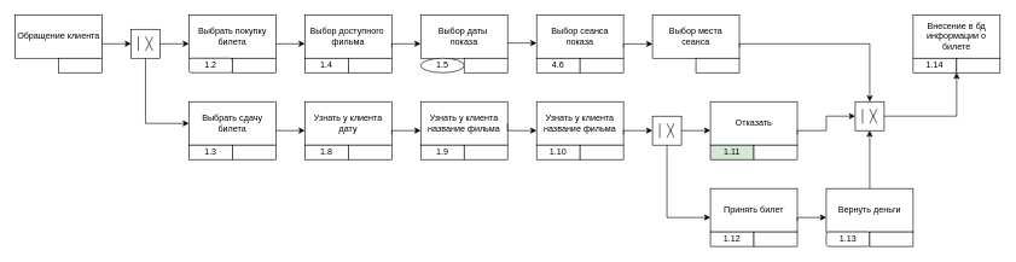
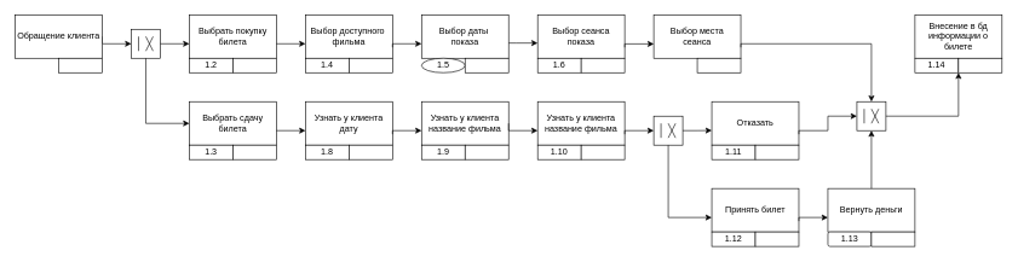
  <mxCell id="0" />
  <mxCell id="1" parent="0" />
  <mxCell id="2" value="Выбрать покупку &#10;билета" style="group" vertex="1" connectable="0" parent="1"><mxGeometry x="260" y="20" width="120" height="80" as="geometry" /></mxCell>
  <mxCell id="3" value="Выбрать покупку&lt;br&gt;билета" style="whiteSpace=wrap;html=1;rounded=0;" vertex="1" parent="2"><mxGeometry width="120" height="60" as="geometry" /></mxCell>
- <mxCell id="4" value="1.2" style="whiteSpace=wrap;html=1;rounded=1;" vertex="1" parent="2"><mxGeometry y="60" width="60" height="20" as="geometry" /></mxCell>
+ <mxCell id="4" value="1.2" style="rounded=0;whiteSpace=wrap;html=1;" vertex="1" parent="2"><mxGeometry y="60" width="60" height="20" as="geometry" /></mxCell>
  <mxCell id="5" value="" style="rounded=0;whiteSpace=wrap;html=1;" vertex="1" parent="2"><mxGeometry x="60" y="60" width="60" height="20" as="geometry" /></mxCell>
  <mxCell id="6" style="edgeStyle=orthogonalEdgeStyle;rounded=0;orthogonalLoop=1;jettySize=auto;html=1;exitX=1;exitY=0.5;exitDx=0;exitDy=0;entryX=0;entryY=0.5;entryDx=0;entryDy=0;" edge="1" parent="1" source="7" target="10"><mxGeometry relative="1" as="geometry"><Array as="points"><mxPoint x="140" y="60" /><mxPoint x="180" y="60" /></Array></mxGeometry></mxCell>
  <mxCell id="7" value="Обращение клиента" style="rounded=0;whiteSpace=wrap;html=1;" vertex="1" parent="1"><mxGeometry x="20" y="20" width="120" height="60" as="geometry" /></mxCell>
  <mxCell id="8" value="" style="rounded=0;whiteSpace=wrap;html=1;" vertex="1" parent="1"><mxGeometry x="80" y="80" width="60" height="20" as="geometry" /></mxCell>
  <mxCell id="9" value="" style="group" vertex="1" connectable="0" parent="1"><mxGeometry x="180" y="40" width="40" height="40" as="geometry" /></mxCell>
  <mxCell id="10" value="" style="rounded=0;whiteSpace=wrap;html=1;" vertex="1" parent="9"><mxGeometry width="40" height="40" as="geometry" /></mxCell>
  <mxCell id="11" value="" style="shape=umlDestroy;" vertex="1" parent="9"><mxGeometry x="20" y="10" width="10" height="20" as="geometry" /></mxCell>
  <mxCell id="12" value="" style="endArrow=none;html=1;" edge="1" parent="9"><mxGeometry width="50" height="50" relative="1" as="geometry"><mxPoint x="10" y="30" as="sourcePoint" /><mxPoint x="10" y="10" as="targetPoint" /></mxGeometry></mxCell>
  <mxCell id="13" style="edgeStyle=orthogonalEdgeStyle;rounded=0;orthogonalLoop=1;jettySize=auto;html=1;" edge="1" parent="1" source="10"><mxGeometry relative="1" as="geometry"><mxPoint x="260" y="60" as="targetPoint" /><Array as="points"><mxPoint x="260" y="60" /></Array></mxGeometry></mxCell>
  <mxCell id="14" value="Выбрать сдачу &#10;билета" style="group" vertex="1" connectable="0" parent="1"><mxGeometry x="260" y="140" width="120" height="80" as="geometry" /></mxCell>
  <mxCell id="15" value="Выбрать сдачу билета" style="whiteSpace=wrap;html=1;rounded=0;" vertex="1" parent="14"><mxGeometry width="120" height="60" as="geometry" /></mxCell>
  <mxCell id="16" value="1.3" style="rounded=0;whiteSpace=wrap;html=1;" vertex="1" parent="14"><mxGeometry y="60" width="60" height="20" as="geometry" /></mxCell>
  <mxCell id="17" value="" style="rounded=0;whiteSpace=wrap;html=1;" vertex="1" parent="14"><mxGeometry x="60" y="60" width="60" height="20" as="geometry" /></mxCell>
  <mxCell id="18" style="edgeStyle=orthogonalEdgeStyle;rounded=0;orthogonalLoop=1;jettySize=auto;html=1;entryX=0;entryY=0.5;entryDx=0;entryDy=0;" edge="1" parent="1" source="10" target="15"><mxGeometry relative="1" as="geometry"><mxPoint x="250" y="160" as="targetPoint" /><Array as="points"><mxPoint x="200" y="170" /></Array></mxGeometry></mxCell>
  <mxCell id="19" value="Выбрать покупку &#10;билета" style="group" vertex="1" connectable="0" parent="1"><mxGeometry x="420" y="20" width="120" height="80" as="geometry" /></mxCell>
  <mxCell id="20" value="Выбор доступного&amp;nbsp;&lt;br&gt;фильма" style="whiteSpace=wrap;html=1;rounded=0;" vertex="1" parent="19"><mxGeometry width="120" height="60" as="geometry" /></mxCell>
  <mxCell id="21" value="1.4" style="rounded=0;whiteSpace=wrap;html=1;" vertex="1" parent="19"><mxGeometry y="60" width="60" height="20" as="geometry" /></mxCell>
  <mxCell id="22" value="" style="rounded=0;whiteSpace=wrap;html=1;" vertex="1" parent="19"><mxGeometry x="60" y="60" width="60" height="20" as="geometry" /></mxCell>
  <mxCell id="23" style="edgeStyle=orthogonalEdgeStyle;rounded=0;orthogonalLoop=1;jettySize=auto;html=1;" edge="1" parent="1" source="3"><mxGeometry relative="1" as="geometry"><mxPoint x="420" y="60" as="targetPoint" /><Array as="points"><mxPoint x="420" y="60" /></Array></mxGeometry></mxCell>
  <mxCell id="24" value="Выбрать покупку &#10;билета" style="group" vertex="1" connectable="0" parent="1"><mxGeometry x="580" y="20" width="120" height="80" as="geometry" /></mxCell>
  <mxCell id="25" value="Выбор даты&amp;nbsp;&lt;br&gt;показа" style="whiteSpace=wrap;html=1;rounded=0;" vertex="1" parent="24"><mxGeometry width="120" height="60" as="geometry" /></mxCell>
  <mxCell id="26" value="1.5" style="ellipse;whiteSpace=wrap;html=1;" vertex="1" parent="24"><mxGeometry y="60" width="60" height="20" as="geometry" /></mxCell>
  <mxCell id="27" value="" style="rounded=0;whiteSpace=wrap;html=1;" vertex="1" parent="24"><mxGeometry x="60" y="60" width="60" height="20" as="geometry" /></mxCell>
  <mxCell id="28" style="edgeStyle=orthogonalEdgeStyle;rounded=0;orthogonalLoop=1;jettySize=auto;html=1;exitX=1;exitY=0.75;exitDx=0;exitDy=0;" edge="1" parent="1" source="20"><mxGeometry relative="1" as="geometry"><mxPoint x="580" y="60" as="targetPoint" /><Array as="points"><mxPoint x="540" y="60" /><mxPoint x="580" y="60" /></Array></mxGeometry></mxCell>
  <mxCell id="29" value="Выбрать покупку &#10;билета" style="group" vertex="1" connectable="0" parent="1"><mxGeometry x="740" y="20" width="120" height="80" as="geometry" /></mxCell>
  <mxCell id="30" value="Выбор сеанса показа" style="whiteSpace=wrap;html=1;rounded=0;" vertex="1" parent="29"><mxGeometry width="120" height="60" as="geometry" /></mxCell>
- <mxCell id="31" value="4.6" style="rounded=0;whiteSpace=wrap;html=1;" vertex="1" parent="29"><mxGeometry y="60" width="60" height="20" as="geometry" /></mxCell>
+ <mxCell id="31" value="1.6" style="rounded=0;whiteSpace=wrap;html=1;" vertex="1" parent="29"><mxGeometry y="60" width="60" height="20" as="geometry" /></mxCell>
  <mxCell id="32" value="" style="rounded=0;whiteSpace=wrap;html=1;" vertex="1" parent="29"><mxGeometry x="60" y="60" width="60" height="20" as="geometry" /></mxCell>
  <mxCell id="33" style="edgeStyle=orthogonalEdgeStyle;rounded=0;orthogonalLoop=1;jettySize=auto;html=1;entryX=0;entryY=0.65;entryDx=0;entryDy=0;entryPerimeter=0;" edge="1" parent="1" source="25" target="30"><mxGeometry relative="1" as="geometry"><Array as="points"><mxPoint x="710" y="59" /><mxPoint x="710" y="59" /></Array></mxGeometry></mxCell>
  <mxCell id="34" value="Выбрать покупку &#10;билета" style="group" vertex="1" connectable="0" parent="1"><mxGeometry x="900" y="20" width="120" height="80" as="geometry" /></mxCell>
  <mxCell id="35" value="Выбор места &lt;br&gt;сеанса" style="whiteSpace=wrap;html=1;rounded=0;" vertex="1" parent="34"><mxGeometry width="120" height="60" as="geometry" /></mxCell>
  <mxCell id="36" value="" style="rounded=0;whiteSpace=wrap;html=1;" vertex="1" parent="34"><mxGeometry x="60" y="60" width="60" height="20" as="geometry" /></mxCell>
  <mxCell id="37" style="edgeStyle=orthogonalEdgeStyle;rounded=0;orthogonalLoop=1;jettySize=auto;html=1;exitX=1;exitY=0.75;exitDx=0;exitDy=0;entryX=0.001;entryY=0.67;entryDx=0;entryDy=0;entryPerimeter=0;" edge="1" parent="1" source="30" target="35"><mxGeometry relative="1" as="geometry"><Array as="points"><mxPoint x="860" y="60" /><mxPoint x="900" y="60" /></Array></mxGeometry></mxCell>
  <mxCell id="38" value="Выбрать сдачу &#10;билета" style="group" vertex="1" connectable="0" parent="1"><mxGeometry x="420" y="140" width="120" height="80" as="geometry" /></mxCell>
  <mxCell id="39" value="Узнать у клиента&lt;br&gt;дату" style="whiteSpace=wrap;html=1;rounded=0;" vertex="1" parent="38"><mxGeometry width="120" height="60" as="geometry" /></mxCell>
  <mxCell id="40" value="1.8" style="rounded=0;whiteSpace=wrap;html=1;" vertex="1" parent="38"><mxGeometry y="60" width="60" height="20" as="geometry" /></mxCell>
  <mxCell id="41" value="" style="rounded=0;whiteSpace=wrap;html=1;" vertex="1" parent="38"><mxGeometry x="60" y="60" width="60" height="20" as="geometry" /></mxCell>
  <mxCell id="42" value="Выбрать сдачу &#10;билета" style="group" vertex="1" connectable="0" parent="1"><mxGeometry x="580" y="140" width="120" height="80" as="geometry" /></mxCell>
  <mxCell id="43" value="Узнать у клиента&lt;br&gt;название фильма" style="whiteSpace=wrap;html=1;rounded=0;" vertex="1" parent="42"><mxGeometry width="120" height="60" as="geometry" /></mxCell>
  <mxCell id="44" value="1.9" style="rounded=0;whiteSpace=wrap;html=1;" vertex="1" parent="42"><mxGeometry y="60" width="60" height="20" as="geometry" /></mxCell>
  <mxCell id="45" value="" style="rounded=0;whiteSpace=wrap;html=1;" vertex="1" parent="42"><mxGeometry x="60" y="60" width="60" height="20" as="geometry" /></mxCell>
  <mxCell id="46" style="edgeStyle=orthogonalEdgeStyle;rounded=0;orthogonalLoop=1;jettySize=auto;html=1;" edge="1" parent="1"><mxGeometry relative="1" as="geometry"><mxPoint x="380" y="180" as="sourcePoint" /><mxPoint x="420" y="180" as="targetPoint" /><Array as="points"><mxPoint x="380" y="180" /><mxPoint x="420" y="180" /></Array></mxGeometry></mxCell>
  <mxCell id="47" style="edgeStyle=orthogonalEdgeStyle;rounded=0;orthogonalLoop=1;jettySize=auto;html=1;exitX=1;exitY=0.75;exitDx=0;exitDy=0;" edge="1" parent="1" source="39"><mxGeometry relative="1" as="geometry"><mxPoint x="580" y="180" as="targetPoint" /><Array as="points"><mxPoint x="540" y="180" /><mxPoint x="580" y="180" /></Array></mxGeometry></mxCell>
  <mxCell id="48" value="Выбрать сдачу &#10;билета" style="group" vertex="1" connectable="0" parent="1"><mxGeometry x="740" y="140" width="120" height="80" as="geometry" /></mxCell>
  <mxCell id="49" value="Узнать у клиента&lt;br&gt;название фильма" style="whiteSpace=wrap;html=1;rounded=0;" vertex="1" parent="48"><mxGeometry width="120" height="60" as="geometry" /></mxCell>
  <mxCell id="50" value="1.10" style="rounded=0;whiteSpace=wrap;html=1;" vertex="1" parent="48"><mxGeometry y="60" width="60" height="20" as="geometry" /></mxCell>
  <mxCell id="51" value="" style="rounded=0;whiteSpace=wrap;html=1;" vertex="1" parent="48"><mxGeometry x="60" y="60" width="60" height="20" as="geometry" /></mxCell>
  <mxCell id="52" style="edgeStyle=orthogonalEdgeStyle;rounded=0;orthogonalLoop=1;jettySize=auto;html=1;exitX=1;exitY=0.5;exitDx=0;exitDy=0;" edge="1" parent="1" source="43" target="49"><mxGeometry relative="1" as="geometry"><Array as="points"><mxPoint x="700" y="180" /></Array></mxGeometry></mxCell>
  <mxCell id="53" value="" style="group" vertex="1" connectable="0" parent="1"><mxGeometry x="900" y="160" width="40" height="40" as="geometry" /></mxCell>
  <mxCell id="54" value="" style="rounded=0;whiteSpace=wrap;html=1;" vertex="1" parent="53"><mxGeometry width="40" height="40" as="geometry" /></mxCell>
  <mxCell id="55" value="" style="shape=umlDestroy;" vertex="1" parent="53"><mxGeometry x="20" y="10" width="10" height="20" as="geometry" /></mxCell>
  <mxCell id="56" value="" style="endArrow=none;html=1;" edge="1" parent="53"><mxGeometry width="50" height="50" relative="1" as="geometry"><mxPoint x="10" y="30" as="sourcePoint" /><mxPoint x="10" y="10" as="targetPoint" /></mxGeometry></mxCell>
  <mxCell id="57" style="edgeStyle=orthogonalEdgeStyle;rounded=0;orthogonalLoop=1;jettySize=auto;html=1;exitX=1;exitY=0.75;exitDx=0;exitDy=0;entryX=0;entryY=0.5;entryDx=0;entryDy=0;" edge="1" parent="1" source="49" target="54"><mxGeometry relative="1" as="geometry"><Array as="points"><mxPoint x="860" y="180" /></Array></mxGeometry></mxCell>
  <mxCell id="58" style="edgeStyle=orthogonalEdgeStyle;rounded=0;orthogonalLoop=1;jettySize=auto;html=1;exitX=1;exitY=0.5;exitDx=0;exitDy=0;" edge="1" parent="1" source="54"><mxGeometry relative="1" as="geometry"><mxPoint x="980" y="179.793" as="targetPoint" /></mxGeometry></mxCell>
  <mxCell id="59" style="edgeStyle=orthogonalEdgeStyle;rounded=0;orthogonalLoop=1;jettySize=auto;html=1;exitX=0.5;exitY=1;exitDx=0;exitDy=0;" edge="1" parent="1" source="54"><mxGeometry relative="1" as="geometry"><mxPoint x="980" y="300" as="targetPoint" /><Array as="points"><mxPoint x="920" y="300" /><mxPoint x="980" y="300" /></Array></mxGeometry></mxCell>
  <mxCell id="60" value="Выбрать сдачу &#10;билета" style="group" vertex="1" connectable="0" parent="1"><mxGeometry x="980" y="140" width="120" height="80" as="geometry" /></mxCell>
  <mxCell id="61" value="Отказать" style="whiteSpace=wrap;html=1;rounded=0;" vertex="1" parent="60"><mxGeometry width="120" height="60" as="geometry" /></mxCell>
- <mxCell id="62" value="1.11" style="rounded=0;whiteSpace=wrap;html=1;fillColor=#d5e8d4;" vertex="1" parent="60"><mxGeometry y="60" width="60" height="20" as="geometry" /></mxCell>
+ <mxCell id="62" value="1.11" style="rounded=0;whiteSpace=wrap;html=1;" vertex="1" parent="60"><mxGeometry y="60" width="60" height="20" as="geometry" /></mxCell>
  <mxCell id="63" value="" style="rounded=0;whiteSpace=wrap;html=1;" vertex="1" parent="60"><mxGeometry x="60" y="60" width="60" height="20" as="geometry" /></mxCell>
  <mxCell id="64" value="Выбрать сдачу &#10;билета" style="group" vertex="1" connectable="0" parent="1"><mxGeometry x="980" y="260" width="120" height="80" as="geometry" /></mxCell>
  <mxCell id="65" value="Принять билет" style="whiteSpace=wrap;html=1;rounded=0;" vertex="1" parent="64"><mxGeometry width="120" height="60" as="geometry" /></mxCell>
  <mxCell id="66" value="1.12" style="rounded=0;whiteSpace=wrap;html=1;" vertex="1" parent="64"><mxGeometry y="60" width="60" height="20" as="geometry" /></mxCell>
  <mxCell id="67" value="" style="rounded=0;whiteSpace=wrap;html=1;" vertex="1" parent="64"><mxGeometry x="60" y="60" width="60" height="20" as="geometry" /></mxCell>
  <mxCell id="68" style="edgeStyle=orthogonalEdgeStyle;rounded=0;orthogonalLoop=1;jettySize=auto;html=1;exitX=1;exitY=0.75;exitDx=0;exitDy=0;" edge="1" parent="1" source="65"><mxGeometry relative="1" as="geometry"><mxPoint x="1140" y="300" as="targetPoint" /><Array as="points"><mxPoint x="1100" y="300" /></Array></mxGeometry></mxCell>
  <mxCell id="69" value="Выбрать сдачу &#10;билета" style="group" vertex="1" connectable="0" parent="1"><mxGeometry x="1140" y="260" width="120" height="80" as="geometry" /></mxCell>
  <mxCell id="70" value="Вернуть деньги" style="whiteSpace=wrap;html=1;rounded=0;" vertex="1" parent="69"><mxGeometry width="120" height="60" as="geometry" /></mxCell>
  <mxCell id="71" value="1.13" style="whiteSpace=wrap;html=1;rounded=1;" vertex="1" parent="69"><mxGeometry y="60" width="60" height="20" as="geometry" /></mxCell>
  <mxCell id="72" value="" style="rounded=0;whiteSpace=wrap;html=1;" vertex="1" parent="69"><mxGeometry x="60" y="60" width="60" height="20" as="geometry" /></mxCell>
  <mxCell id="73" value="Выбрать сдачу &#10;билета" style="group" vertex="1" connectable="0" parent="1"><mxGeometry x="1260" y="20" width="120" height="80" as="geometry" /></mxCell>
  <mxCell id="74" value="Внесение в бд&lt;br&gt;информации о билете" style="whiteSpace=wrap;html=1;rounded=0;" vertex="1" parent="73"><mxGeometry width="120" height="60" as="geometry" /></mxCell>
  <mxCell id="75" value="1.14" style="rounded=0;whiteSpace=wrap;html=1;" vertex="1" parent="73"><mxGeometry y="60" width="60" height="20" as="geometry" /></mxCell>
  <mxCell id="76" value="" style="rounded=0;whiteSpace=wrap;html=1;" vertex="1" parent="73"><mxGeometry x="60" y="60" width="60" height="20" as="geometry" /></mxCell>
  <mxCell id="77" value="" style="group" vertex="1" connectable="0" parent="1"><mxGeometry x="1180" y="140" width="40" height="40" as="geometry" /></mxCell>
  <mxCell id="78" value="" style="rounded=0;whiteSpace=wrap;html=1;" vertex="1" parent="77"><mxGeometry width="40" height="40" as="geometry" /></mxCell>
  <mxCell id="79" value="" style="shape=umlDestroy;" vertex="1" parent="77"><mxGeometry x="20" y="10" width="10" height="20" as="geometry" /></mxCell>
  <mxCell id="80" value="" style="endArrow=none;html=1;" edge="1" parent="77"><mxGeometry width="50" height="50" relative="1" as="geometry"><mxPoint x="10" y="30" as="sourcePoint" /><mxPoint x="10" y="10" as="targetPoint" /></mxGeometry></mxCell>
  <mxCell id="81" style="edgeStyle=orthogonalEdgeStyle;rounded=0;orthogonalLoop=1;jettySize=auto;html=1;exitX=0.5;exitY=0;exitDx=0;exitDy=0;entryX=0.5;entryY=1;entryDx=0;entryDy=0;" edge="1" parent="1" source="70" target="78"><mxGeometry relative="1" as="geometry" /></mxCell>
  <mxCell id="82" style="edgeStyle=orthogonalEdgeStyle;rounded=0;orthogonalLoop=1;jettySize=auto;html=1;exitX=1;exitY=0.75;exitDx=0;exitDy=0;entryX=0;entryY=0.5;entryDx=0;entryDy=0;" edge="1" parent="1" source="61" target="78"><mxGeometry relative="1" as="geometry"><Array as="points"><mxPoint x="1100" y="180" /><mxPoint x="1140" y="180" /><mxPoint x="1140" y="160" /></Array></mxGeometry></mxCell>
  <mxCell id="83" style="edgeStyle=orthogonalEdgeStyle;rounded=0;orthogonalLoop=1;jettySize=auto;html=1;exitX=1;exitY=0.75;exitDx=0;exitDy=0;entryX=0.5;entryY=0;entryDx=0;entryDy=0;" edge="1" parent="1" source="35" target="78"><mxGeometry relative="1" as="geometry"><mxPoint x="1200" y="60" as="targetPoint" /><Array as="points"><mxPoint x="1020" y="60" /><mxPoint x="1200" y="60" /></Array></mxGeometry></mxCell>
  <mxCell id="84" style="edgeStyle=orthogonalEdgeStyle;rounded=0;orthogonalLoop=1;jettySize=auto;html=1;exitX=1;exitY=0.5;exitDx=0;exitDy=0;entryX=0;entryY=1;entryDx=0;entryDy=0;" edge="1" parent="1" source="78" target="76"><mxGeometry relative="1" as="geometry"><mxPoint x="1320" y="159.857" as="targetPoint" /><Array as="points"><mxPoint x="1320" y="160" /></Array></mxGeometry></mxCell>
